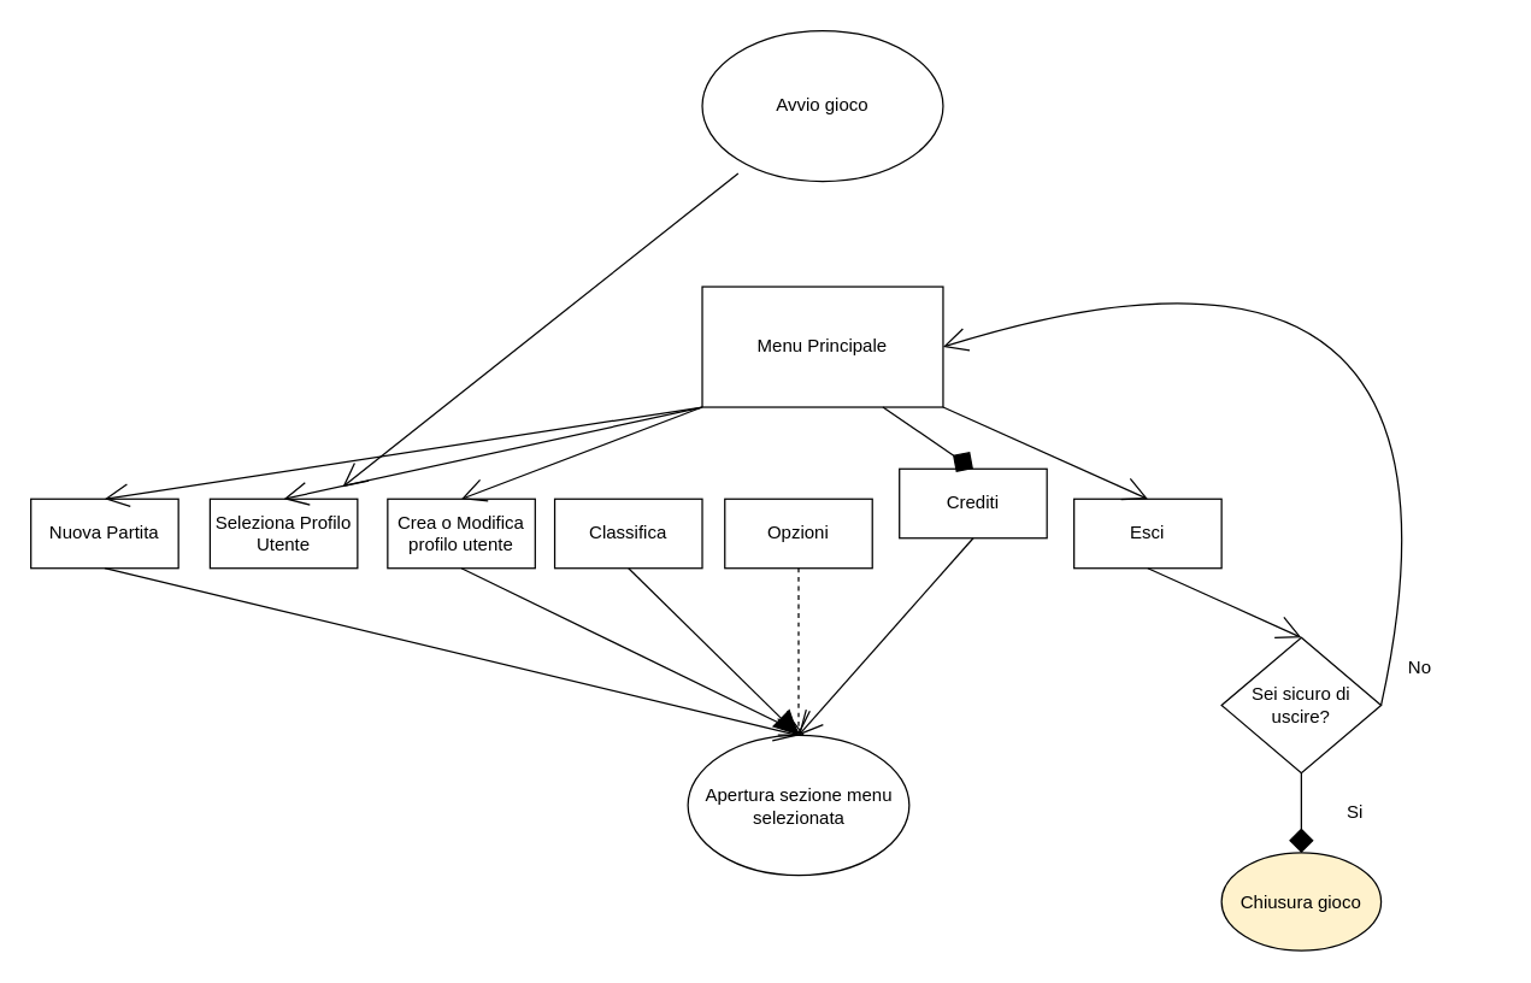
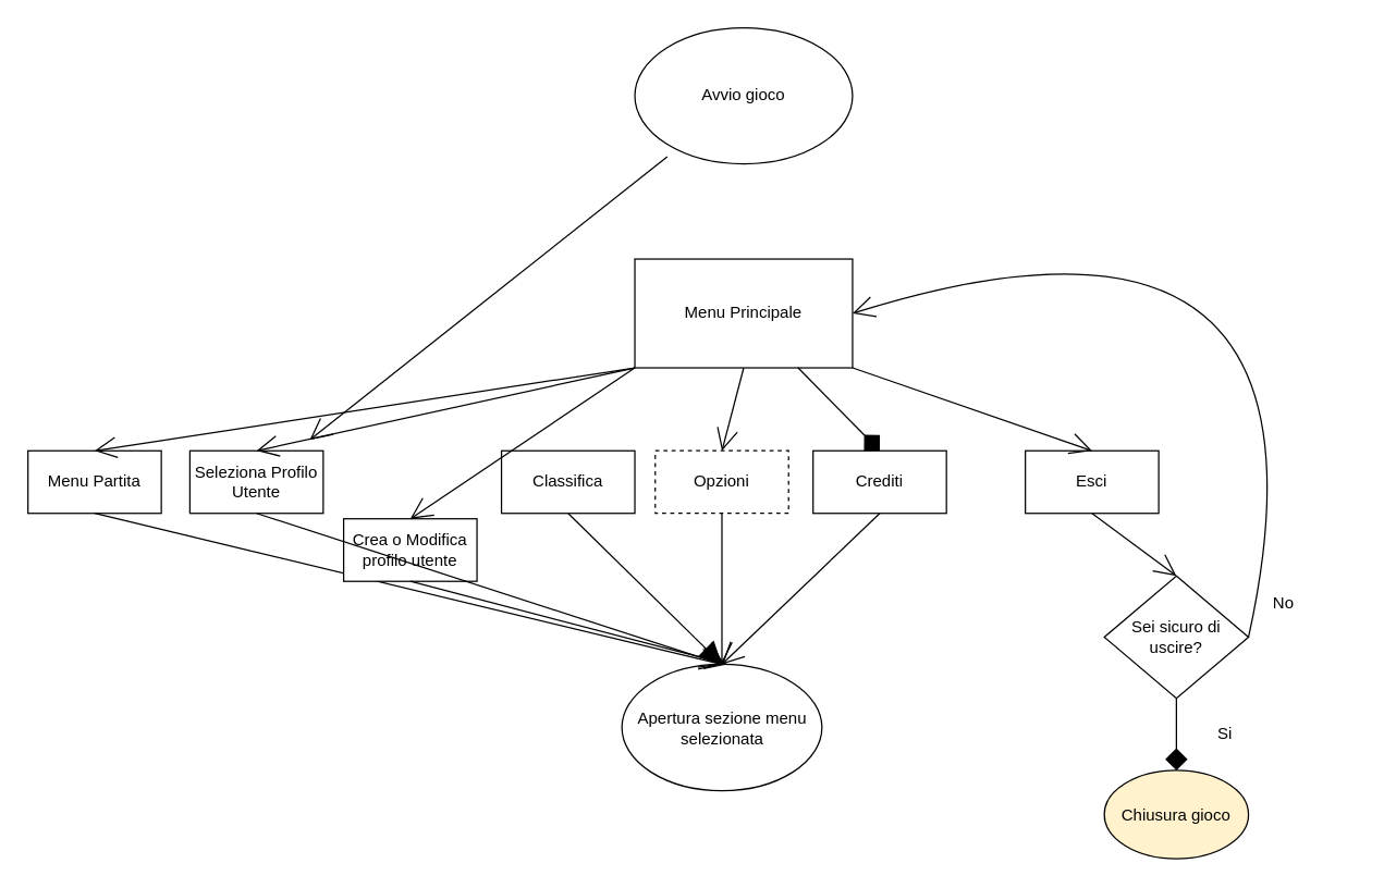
  <mxCell id="0" />
  <mxCell id="1" parent="0" />
  <mxCell id="2" value="Menu Principale" style="rounded=0;whiteSpace=wrap;html=1;hachureGap=4;" parent="1" vertex="1"><mxGeometry x="466" y="190" width="160" height="80" as="geometry" /></mxCell>
  <mxCell id="3" value="" style="edgeStyle=none;curved=1;rounded=0;orthogonalLoop=1;jettySize=auto;html=1;endArrow=open;startSize=14;endSize=14;sourcePerimeterSpacing=8;targetPerimeterSpacing=8;" parent="1" source="4" target="26" edge="1"><mxGeometry relative="1" as="geometry" /></mxCell>
  <mxCell id="4" value="Avvio gioco" style="ellipse;whiteSpace=wrap;html=1;hachureGap=4;" parent="1" vertex="1"><mxGeometry x="466" y="20" width="160" height="100" as="geometry" /></mxCell>
- <mxCell id="5" value="Esci" style="rounded=0;whiteSpace=wrap;html=1;hachureGap=4;" parent="1" vertex="1"><mxGeometry x="713" y="331" width="98" height="46" as="geometry" /></mxCell>
+ <mxCell id="5" value="Esci" style="rounded=0;whiteSpace=wrap;html=1;hachureGap=4;" parent="1" vertex="1"><mxGeometry x="753" y="331" width="98" height="46" as="geometry" /></mxCell>
  <mxCell id="6" value="" style="edgeStyle=none;orthogonalLoop=1;jettySize=auto;html=1;rounded=0;endArrow=open;startSize=14;endSize=14;sourcePerimeterSpacing=8;targetPerimeterSpacing=8;curved=1;exitX=1;exitY=1;exitDx=0;exitDy=0;entryX=0.5;entryY=0;entryDx=0;entryDy=0;" parent="1" source="2" target="5" edge="1"><mxGeometry width="120" relative="1" as="geometry"><mxPoint x="474" y="303" as="sourcePoint" /><mxPoint x="594" y="303" as="targetPoint" /><Array as="points" /></mxGeometry></mxCell>
  <mxCell id="7" value="Sei sicuro di uscire?" style="rhombus;whiteSpace=wrap;html=1;hachureGap=4;" parent="1" vertex="1"><mxGeometry x="811" y="423" width="106" height="90" as="geometry" /></mxCell>
  <mxCell id="8" value="" style="edgeStyle=none;orthogonalLoop=1;jettySize=auto;html=1;rounded=0;endArrow=open;startSize=14;endSize=14;sourcePerimeterSpacing=8;targetPerimeterSpacing=8;curved=1;exitX=0.5;exitY=1;exitDx=0;exitDy=0;entryX=0.5;entryY=0;entryDx=0;entryDy=0;" parent="1" source="5" target="7" edge="1"><mxGeometry width="120" relative="1" as="geometry"><mxPoint x="669" y="256" as="sourcePoint" /><mxPoint x="789" y="256" as="targetPoint" /><Array as="points" /></mxGeometry></mxCell>
  <mxCell id="9" value="No" style="text;strokeColor=none;fillColor=none;html=1;align=center;verticalAlign=middle;whiteSpace=wrap;rounded=0;hachureGap=4;" parent="1" vertex="1"><mxGeometry x="913" y="428" width="60" height="30" as="geometry" /></mxCell>
  <mxCell id="10" value="Chiusura gioco" style="ellipse;whiteSpace=wrap;html=1;hachureGap=4;fillColor=#fff2cc;" parent="1" vertex="1"><mxGeometry x="811" y="566" width="106" height="65" as="geometry" /></mxCell>
  <mxCell id="11" value="" style="edgeStyle=none;orthogonalLoop=1;jettySize=auto;html=1;rounded=0;endArrow=diamond;startSize=14;endSize=14;sourcePerimeterSpacing=8;targetPerimeterSpacing=8;curved=1;entryX=0.5;entryY=0;entryDx=0;entryDy=0;exitX=0.5;exitY=1;exitDx=0;exitDy=0;" parent="1" source="7" target="10" edge="1"><mxGeometry width="120" relative="1" as="geometry"><mxPoint x="888" y="314" as="sourcePoint" /><mxPoint x="1008" y="314" as="targetPoint" /><Array as="points" /></mxGeometry></mxCell>
  <mxCell id="12" value="Si" style="text;strokeColor=none;fillColor=none;html=1;align=center;verticalAlign=middle;whiteSpace=wrap;rounded=0;hachureGap=4;" parent="1" vertex="1"><mxGeometry x="870" y="524" width="60" height="30" as="geometry" /></mxCell>
- <mxCell id="13" value="Crediti" style="rounded=0;whiteSpace=wrap;html=1;hachureGap=4;" parent="1" vertex="1"><mxGeometry x="597" y="311" width="98" height="46" as="geometry" /></mxCell>
+ <mxCell id="13" value="Crediti" style="rounded=0;whiteSpace=wrap;html=1;hachureGap=4;" parent="1" vertex="1"><mxGeometry x="597" y="331" width="98" height="46" as="geometry" /></mxCell>
  <mxCell id="14" value="Classifica" style="rounded=0;whiteSpace=wrap;html=1;hachureGap=4;" parent="1" vertex="1"><mxGeometry x="368" y="331" width="98" height="46" as="geometry" /></mxCell>
- <mxCell id="15" value="Nuova Partita" style="rounded=0;whiteSpace=wrap;html=1;hachureGap=4;" parent="1" vertex="1"><mxGeometry x="20" y="331" width="98" height="46" as="geometry" /></mxCell>
- <mxCell id="16" value="Opzioni" style="rounded=0;whiteSpace=wrap;html=1;hachureGap=4;" parent="1" vertex="1"><mxGeometry x="481" y="331" width="98" height="46" as="geometry" /></mxCell>
+ <mxCell id="15" value="Menu Partita" style="rounded=0;whiteSpace=wrap;html=1;hachureGap=4;" parent="1" vertex="1"><mxGeometry x="20" y="331" width="98" height="46" as="geometry" /></mxCell>
+ <mxCell id="16" value="Opzioni" style="rounded=0;whiteSpace=wrap;html=1;hachureGap=4;dashed=1;" parent="1" vertex="1"><mxGeometry x="481" y="331" width="98" height="46" as="geometry" /></mxCell>
  <mxCell id="17" value="" style="edgeStyle=none;orthogonalLoop=1;jettySize=auto;html=1;rounded=0;endArrow=diamond;startSize=14;endSize=14;sourcePerimeterSpacing=8;targetPerimeterSpacing=8;curved=1;exitX=0.75;exitY=1;exitDx=0;exitDy=0;entryX=0.5;entryY=0;entryDx=0;entryDy=0;" parent="1" source="2" target="13" edge="1"><mxGeometry width="120" relative="1" as="geometry"><mxPoint x="324" y="304" as="sourcePoint" /><mxPoint x="444" y="304" as="targetPoint" /><Array as="points" /></mxGeometry></mxCell>
+ <mxCell id="18" value="" style="edgeStyle=none;orthogonalLoop=1;jettySize=auto;html=1;rounded=0;endArrow=open;startSize=14;endSize=14;sourcePerimeterSpacing=8;targetPerimeterSpacing=8;curved=1;exitX=0.5;exitY=1;exitDx=0;exitDy=0;entryX=0.5;entryY=0;entryDx=0;entryDy=0;" parent="1" source="2" target="16" edge="1"><mxGeometry width="120" relative="1" as="geometry"><mxPoint x="324" y="304" as="sourcePoint" /><mxPoint x="444" y="304" as="targetPoint" /><Array as="points" /></mxGeometry></mxCell>
  <mxCell id="19" value="" style="edgeStyle=none;orthogonalLoop=1;jettySize=auto;html=1;rounded=0;endArrow=open;startSize=14;endSize=14;sourcePerimeterSpacing=8;targetPerimeterSpacing=8;curved=1;exitX=0;exitY=1;exitDx=0;exitDy=0;entryX=0.5;entryY=0;entryDx=0;entryDy=0;" parent="1" source="2" target="15" edge="1"><mxGeometry width="120" relative="1" as="geometry"><mxPoint x="324" y="304" as="sourcePoint" /><mxPoint x="444" y="304" as="targetPoint" /><Array as="points" /></mxGeometry></mxCell>
  <mxCell id="20" value="Apertura sezione menu selezionata" style="ellipse;whiteSpace=wrap;html=1;hachureGap=4;" parent="1" vertex="1"><mxGeometry x="456.5" y="488" width="147" height="93" as="geometry" /></mxCell>
  <mxCell id="21" value="" style="edgeStyle=none;orthogonalLoop=1;jettySize=auto;html=1;rounded=0;endArrow=open;startSize=14;endSize=14;sourcePerimeterSpacing=8;targetPerimeterSpacing=8;curved=1;exitX=0.5;exitY=1;exitDx=0;exitDy=0;entryX=0.5;entryY=0;entryDx=0;entryDy=0;" parent="1" source="15" target="20" edge="1"><mxGeometry width="120" relative="1" as="geometry"><mxPoint x="495" y="210" as="sourcePoint" /><mxPoint x="615" y="210" as="targetPoint" /><Array as="points" /></mxGeometry></mxCell>
  <mxCell id="22" value="" style="edgeStyle=none;orthogonalLoop=1;jettySize=auto;html=1;rounded=0;endArrow=block;startSize=14;endSize=14;sourcePerimeterSpacing=8;targetPerimeterSpacing=8;curved=1;exitX=0.5;exitY=1;exitDx=0;exitDy=0;entryX=0.5;entryY=0;entryDx=0;entryDy=0;" parent="1" source="14" target="20" edge="1"><mxGeometry width="120" relative="1" as="geometry"><mxPoint x="495" y="210" as="sourcePoint" /><mxPoint x="615" y="210" as="targetPoint" /><Array as="points" /></mxGeometry></mxCell>
- <mxCell id="23" value="" style="edgeStyle=none;orthogonalLoop=1;jettySize=auto;html=1;rounded=0;endArrow=open;startSize=14;endSize=14;sourcePerimeterSpacing=8;targetPerimeterSpacing=8;curved=1;exitX=0.5;exitY=1;exitDx=0;exitDy=0;entryX=0.5;entryY=0;entryDx=0;entryDy=0;dashed=1;" parent="1" source="16" target="20" edge="1"><mxGeometry width="120" relative="1" as="geometry"><mxPoint x="495" y="210" as="sourcePoint" /><mxPoint x="615" y="210" as="targetPoint" /><Array as="points" /></mxGeometry></mxCell>
+ <mxCell id="23" value="" style="edgeStyle=none;orthogonalLoop=1;jettySize=auto;html=1;rounded=0;endArrow=open;startSize=14;endSize=14;sourcePerimeterSpacing=8;targetPerimeterSpacing=8;curved=1;exitX=0.5;exitY=1;exitDx=0;exitDy=0;entryX=0.5;entryY=0;entryDx=0;entryDy=0;" parent="1" source="16" target="20" edge="1"><mxGeometry width="120" relative="1" as="geometry"><mxPoint x="495" y="210" as="sourcePoint" /><mxPoint x="615" y="210" as="targetPoint" /><Array as="points" /></mxGeometry></mxCell>
  <mxCell id="24" value="" style="edgeStyle=none;orthogonalLoop=1;jettySize=auto;html=1;rounded=0;endArrow=open;startSize=14;endSize=14;sourcePerimeterSpacing=8;targetPerimeterSpacing=8;curved=1;exitX=0.5;exitY=1;exitDx=0;exitDy=0;entryX=0.5;entryY=0;entryDx=0;entryDy=0;" parent="1" source="13" target="20" edge="1"><mxGeometry width="120" relative="1" as="geometry"><mxPoint x="495" y="210" as="sourcePoint" /><mxPoint x="602" y="471" as="targetPoint" /><Array as="points" /></mxGeometry></mxCell>
  <mxCell id="25" value="" style="edgeStyle=none;orthogonalLoop=1;jettySize=auto;html=1;rounded=0;endArrow=open;startSize=14;endSize=14;sourcePerimeterSpacing=8;targetPerimeterSpacing=8;curved=1;exitX=1;exitY=0.5;exitDx=0;exitDy=0;entryX=1;entryY=0.5;entryDx=0;entryDy=0;" parent="1" source="7" target="2" edge="1"><mxGeometry width="120" relative="1" as="geometry"><mxPoint x="495" y="210" as="sourcePoint" /><mxPoint x="905" y="4" as="targetPoint" /><Array as="points"><mxPoint x="995" y="114" /></Array></mxGeometry></mxCell>
  <mxCell id="26" value="Seleziona Profilo Utente" style="rounded=0;whiteSpace=wrap;html=1;hachureGap=4;" vertex="1" parent="1"><mxGeometry x="139" y="331" width="98" height="46" as="geometry" /></mxCell>
- <mxCell id="27" value="Crea o Modifica profilo utente" style="rounded=0;whiteSpace=wrap;html=1;hachureGap=4;" vertex="1" parent="1"><mxGeometry x="257" y="331" width="98" height="46" as="geometry" /></mxCell>
+ <mxCell id="27" value="Crea o Modifica profilo utente" style="rounded=0;whiteSpace=wrap;html=1;hachureGap=4;" vertex="1" parent="1"><mxGeometry x="252" y="381" width="98" height="46" as="geometry" /></mxCell>
  <mxCell id="28" value="" style="edgeStyle=none;orthogonalLoop=1;jettySize=auto;html=1;rounded=0;endArrow=open;startSize=14;endSize=14;sourcePerimeterSpacing=8;targetPerimeterSpacing=8;curved=1;exitX=0;exitY=1;exitDx=0;exitDy=0;entryX=0.5;entryY=0;entryDx=0;entryDy=0;" edge="1" parent="1" source="2" target="26"><mxGeometry width="120" relative="1" as="geometry"><mxPoint x="556" y="280" as="sourcePoint" /><mxPoint x="540" y="341" as="targetPoint" /><Array as="points" /></mxGeometry></mxCell>
  <mxCell id="29" value="" style="edgeStyle=none;orthogonalLoop=1;jettySize=auto;html=1;rounded=0;endArrow=open;startSize=14;endSize=14;sourcePerimeterSpacing=8;targetPerimeterSpacing=8;curved=1;exitX=0;exitY=1;exitDx=0;exitDy=0;entryX=0.5;entryY=0;entryDx=0;entryDy=0;" edge="1" parent="1" source="2" target="27"><mxGeometry width="120" relative="1" as="geometry"><mxPoint x="566" y="290" as="sourcePoint" /><mxPoint x="550" y="351" as="targetPoint" /><Array as="points" /></mxGeometry></mxCell>
+ <mxCell id="30" value="" style="edgeStyle=none;orthogonalLoop=1;jettySize=auto;html=1;rounded=0;endArrow=open;startSize=14;endSize=14;sourcePerimeterSpacing=8;targetPerimeterSpacing=8;curved=1;exitX=0.5;exitY=1;exitDx=0;exitDy=0;entryX=0.5;entryY=0;entryDx=0;entryDy=0;" edge="1" parent="1" source="26" target="20"><mxGeometry width="120" relative="1" as="geometry"><mxPoint x="576" y="300" as="sourcePoint" /><mxPoint x="560" y="361" as="targetPoint" /><Array as="points" /></mxGeometry></mxCell>
  <mxCell id="31" value="" style="edgeStyle=none;orthogonalLoop=1;jettySize=auto;html=1;rounded=0;endArrow=open;startSize=14;endSize=14;sourcePerimeterSpacing=8;targetPerimeterSpacing=8;curved=1;exitX=0.5;exitY=1;exitDx=0;exitDy=0;" edge="1" parent="1" source="27"><mxGeometry width="120" relative="1" as="geometry"><mxPoint x="586" y="310" as="sourcePoint" /><mxPoint x="534" y="488" as="targetPoint" /><Array as="points" /></mxGeometry></mxCell>
